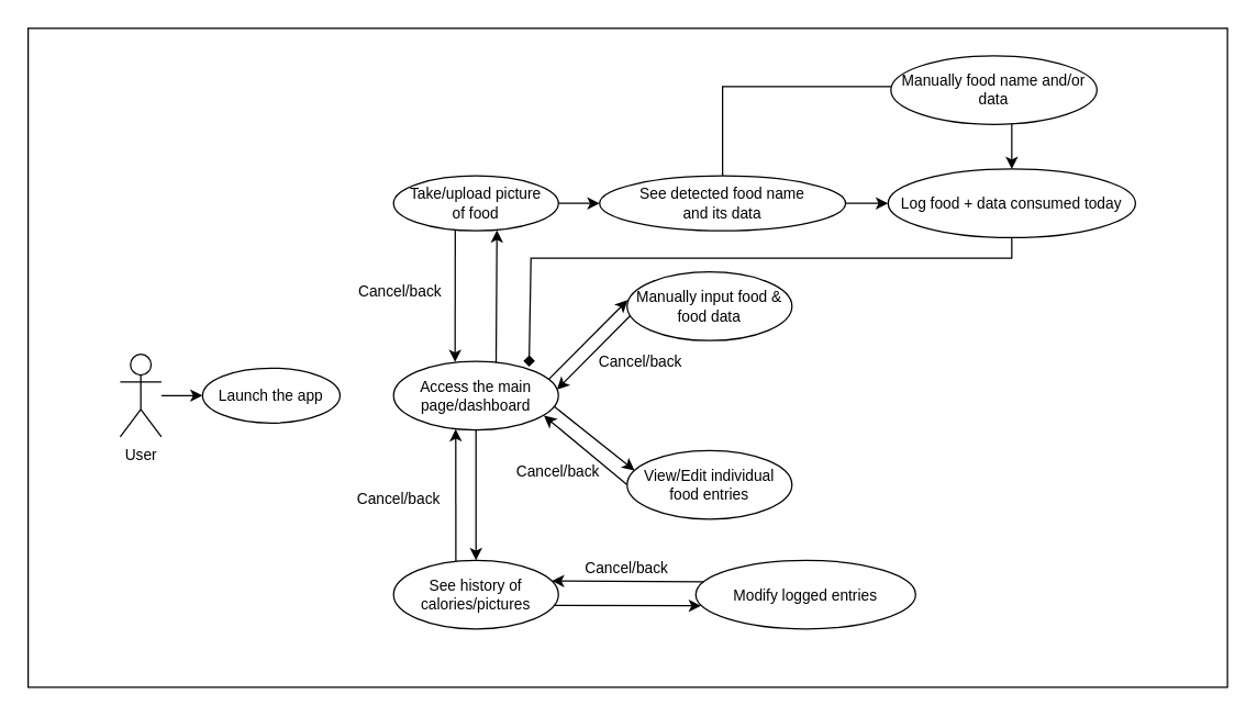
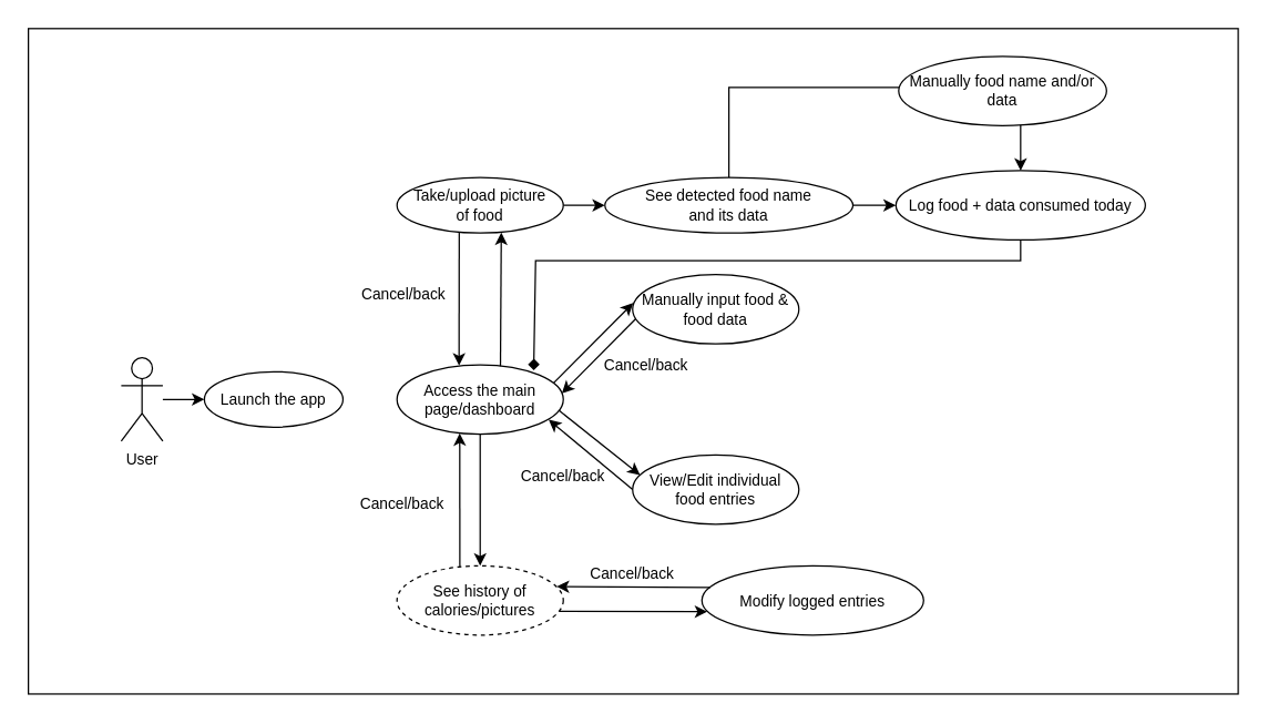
  <mxCell id="0" />
  <mxCell id="1" parent="0" />
  <mxCell id="2" value="" style="rounded=0;whiteSpace=wrap;html=1;" vertex="1" parent="1"><mxGeometry x="20" y="20" width="873" height="480" as="geometry" /></mxCell>
  <mxCell id="3" style="edgeStyle=orthogonalEdgeStyle;rounded=0;orthogonalLoop=1;jettySize=auto;html=1;entryX=0;entryY=0.5;entryDx=0;entryDy=0;fontSize=11;" parent="1" source="4" target="5" edge="1"><mxGeometry relative="1" as="geometry" /></mxCell>
  <mxCell id="4" value="User" style="shape=umlActor;verticalLabelPosition=bottom;verticalAlign=top;html=1;outlineConnect=0;fontSize=11;" parent="1" vertex="1"><mxGeometry x="87" y="257.5" width="30" height="60" as="geometry" /></mxCell>
  <mxCell id="5" value="Launch the app" style="ellipse;whiteSpace=wrap;html=1;fontSize=11;" parent="1" vertex="1"><mxGeometry x="147" y="267.5" width="100" height="40" as="geometry" /></mxCell>
  <mxCell id="6" style="edgeStyle=orthogonalEdgeStyle;rounded=0;orthogonalLoop=1;jettySize=auto;html=1;entryX=0;entryY=0.5;entryDx=0;entryDy=0;fontSize=11;" parent="1" source="7" target="11" edge="1"><mxGeometry relative="1" as="geometry" /></mxCell>
  <mxCell id="7" value="Take/upload picture &lt;br&gt;of food" style="ellipse;whiteSpace=wrap;html=1;fontSize=11;" parent="1" vertex="1"><mxGeometry x="286" y="127.5" width="120" height="40" as="geometry" /></mxCell>
- <mxCell id="8" value="See history of calories/pictures" style="ellipse;whiteSpace=wrap;html=1;fontSize=11;" parent="1" vertex="1"><mxGeometry x="286" y="407.5" width="120" height="50" as="geometry" /></mxCell>
+ <mxCell id="8" value="See history of calories/pictures" style="ellipse;whiteSpace=wrap;html=1;fontSize=11;dashed=1;" parent="1" vertex="1"><mxGeometry x="286" y="407.5" width="120" height="50" as="geometry" /></mxCell>
  <mxCell id="9" style="edgeStyle=orthogonalEdgeStyle;rounded=0;orthogonalLoop=1;jettySize=auto;html=1;entryX=0;entryY=0.5;entryDx=0;entryDy=0;fontSize=11;" parent="1" source="11" edge="1"><mxGeometry relative="1" as="geometry"><mxPoint x="661" y="62.5" as="targetPoint" /><Array as="points"><mxPoint x="526" y="62.5" /></Array></mxGeometry></mxCell>
  <mxCell id="10" style="edgeStyle=orthogonalEdgeStyle;rounded=0;orthogonalLoop=1;jettySize=auto;html=1;entryX=0;entryY=0.5;entryDx=0;entryDy=0;fontSize=11;" parent="1" source="11" target="14" edge="1"><mxGeometry relative="1" as="geometry" /></mxCell>
  <mxCell id="11" value="See detected food name &lt;br style=&quot;font-size: 11px;&quot;&gt;and its data" style="ellipse;whiteSpace=wrap;html=1;fontSize=11;" parent="1" vertex="1"><mxGeometry x="436" y="127.5" width="179" height="40" as="geometry" /></mxCell>
  <mxCell id="12" style="edgeStyle=orthogonalEdgeStyle;rounded=0;orthogonalLoop=1;jettySize=auto;html=1;entryX=0.5;entryY=0;entryDx=0;entryDy=0;" parent="1" target="14" edge="1"><mxGeometry relative="1" as="geometry"><mxPoint x="736" y="87.5" as="sourcePoint" /></mxGeometry></mxCell>
  <mxCell id="13" value="Manually food name and/or data" style="ellipse;whiteSpace=wrap;html=1;fontSize=11;" parent="1" vertex="1"><mxGeometry x="648" y="40" width="150" height="50" as="geometry" /></mxCell>
  <mxCell id="14" value="Log food + data consumed today" style="ellipse;whiteSpace=wrap;html=1;fontSize=11;" parent="1" vertex="1"><mxGeometry x="646" y="122.5" width="180" height="50" as="geometry" /></mxCell>
  <mxCell id="15" value="Modify logged entries" style="ellipse;whiteSpace=wrap;html=1;fontSize=11;" parent="1" vertex="1"><mxGeometry x="506" y="407.5" width="160" height="50" as="geometry" /></mxCell>
  <mxCell id="16" value="Access the main page/dashboard" style="ellipse;whiteSpace=wrap;html=1;fontSize=11;" parent="1" vertex="1"><mxGeometry x="286" y="262.5" width="120" height="50" as="geometry" /></mxCell>
  <mxCell id="17" value="" style="endArrow=classic;html=1;rounded=0;exitX=0.622;exitY=0.019;exitDx=0;exitDy=0;entryX=0.627;entryY=0.99;entryDx=0;entryDy=0;exitPerimeter=0;entryPerimeter=0;fontSize=11;" parent="1" source="16" target="7" edge="1"><mxGeometry width="50" height="50" relative="1" as="geometry"><mxPoint x="326" y="187.5" as="sourcePoint" /><mxPoint x="376" y="137.5" as="targetPoint" /></mxGeometry></mxCell>
  <mxCell id="18" value="" style="endArrow=classic;html=1;rounded=0;exitX=0.374;exitY=0.994;exitDx=0;exitDy=0;entryX=0.373;entryY=0.011;entryDx=0;entryDy=0;exitPerimeter=0;entryPerimeter=0;fontSize=11;" parent="1" source="7" target="16" edge="1"><mxGeometry width="50" height="50" relative="1" as="geometry"><mxPoint x="326" y="227.5" as="sourcePoint" /><mxPoint x="376" y="177.5" as="targetPoint" /></mxGeometry></mxCell>
  <mxCell id="19" value="Cancel/back" style="text;html=1;strokeColor=none;fillColor=none;align=center;verticalAlign=middle;whiteSpace=wrap;rounded=0;fontSize=11;" parent="1" vertex="1"><mxGeometry x="266" y="207.5" width="50" height="9" as="geometry" /></mxCell>
  <mxCell id="20" value="" style="endArrow=classic;html=1;rounded=0;exitX=0.5;exitY=1;exitDx=0;exitDy=0;entryX=0.5;entryY=0;entryDx=0;entryDy=0;fontSize=11;" parent="1" source="16" target="8" edge="1"><mxGeometry width="50" height="50" relative="1" as="geometry"><mxPoint x="376" y="337.5" as="sourcePoint" /><mxPoint x="426" y="287.5" as="targetPoint" /></mxGeometry></mxCell>
  <mxCell id="21" value="" style="endArrow=classic;html=1;rounded=0;exitX=0.378;exitY=0.013;exitDx=0;exitDy=0;entryX=0.377;entryY=0.989;entryDx=0;entryDy=0;exitPerimeter=0;entryPerimeter=0;fontSize=11;" parent="1" source="8" target="16" edge="1"><mxGeometry width="50" height="50" relative="1" as="geometry"><mxPoint x="356" y="322.5" as="sourcePoint" /><mxPoint x="356" y="417.5" as="targetPoint" /></mxGeometry></mxCell>
  <mxCell id="22" value="Cancel/back" style="text;html=1;strokeColor=none;fillColor=none;align=center;verticalAlign=middle;whiteSpace=wrap;rounded=0;fontSize=11;" parent="1" vertex="1"><mxGeometry x="266" y="357.5" width="48" height="10" as="geometry" /></mxCell>
  <mxCell id="23" value="" style="endArrow=classic;html=1;rounded=0;exitX=0.038;exitY=0.312;exitDx=0;exitDy=0;exitPerimeter=0;entryX=0.96;entryY=0.301;entryDx=0;entryDy=0;entryPerimeter=0;fontSize=11;" parent="1" source="15" target="8" edge="1"><mxGeometry width="50" height="50" relative="1" as="geometry"><mxPoint x="516" y="417.5" as="sourcePoint" /><mxPoint x="566" y="367.5" as="targetPoint" /></mxGeometry></mxCell>
  <mxCell id="24" value="" style="endArrow=classic;html=1;rounded=0;exitX=0.976;exitY=0.658;exitDx=0;exitDy=0;exitPerimeter=0;entryX=0.024;entryY=0.663;entryDx=0;entryDy=0;entryPerimeter=0;fontSize=11;" parent="1" source="8" target="15" edge="1"><mxGeometry width="50" height="50" relative="1" as="geometry"><mxPoint x="523" y="433.5" as="sourcePoint" /><mxPoint x="411" y="432.5" as="targetPoint" /></mxGeometry></mxCell>
  <mxCell id="25" value="Cancel/back" style="text;html=1;strokeColor=none;fillColor=none;align=center;verticalAlign=middle;whiteSpace=wrap;rounded=0;fontSize=11;" parent="1" vertex="1"><mxGeometry x="426" y="397.5" width="60" height="30" as="geometry" /></mxCell>
  <mxCell id="26" value="Manually input food &amp;amp; food data" style="ellipse;whiteSpace=wrap;html=1;fontSize=11;" parent="1" vertex="1"><mxGeometry x="456" y="197.5" width="120" height="50" as="geometry" /></mxCell>
  <mxCell id="27" value="" style="endArrow=diamond;html=1;rounded=0;exitX=0.5;exitY=1;exitDx=0;exitDy=0;entryX=0.822;entryY=0.08;entryDx=0;entryDy=0;entryPerimeter=0;" parent="1" source="14" target="16" edge="1"><mxGeometry width="50" height="50" relative="1" as="geometry"><mxPoint x="476" y="277.5" as="sourcePoint" /><mxPoint x="526" y="227.5" as="targetPoint" /><Array as="points"><mxPoint x="736" y="187.5" /><mxPoint x="386" y="187.5" /></Array></mxGeometry></mxCell>
  <mxCell id="28" value="" style="endArrow=classic;html=1;rounded=0;exitX=0.942;exitY=0.262;exitDx=0;exitDy=0;exitPerimeter=0;entryX=0.003;entryY=0.409;entryDx=0;entryDy=0;entryPerimeter=0;" parent="1" source="16" target="26" edge="1"><mxGeometry width="50" height="50" relative="1" as="geometry"><mxPoint x="506" y="267.5" as="sourcePoint" /><mxPoint x="556" y="217.5" as="targetPoint" /></mxGeometry></mxCell>
  <mxCell id="29" value="" style="endArrow=classic;html=1;rounded=0;exitX=0.019;exitY=0.637;exitDx=0;exitDy=0;exitPerimeter=0;entryX=0.991;entryY=0.413;entryDx=0;entryDy=0;entryPerimeter=0;" parent="1" source="26" target="16" edge="1"><mxGeometry width="50" height="50" relative="1" as="geometry"><mxPoint x="409" y="285.5" as="sourcePoint" /><mxPoint x="503" y="285.5" as="targetPoint" /></mxGeometry></mxCell>
  <mxCell id="30" value="View/Edit individual food entries" style="ellipse;whiteSpace=wrap;html=1;fontSize=11;" parent="1" vertex="1"><mxGeometry x="456" y="327.5" width="120" height="50" as="geometry" /></mxCell>
  <mxCell id="31" value="" style="endArrow=classic;html=1;rounded=0;exitX=0.975;exitY=0.661;exitDx=0;exitDy=0;exitPerimeter=0;entryX=0.045;entryY=0.29;entryDx=0;entryDy=0;entryPerimeter=0;" parent="1" source="16" target="30" edge="1"><mxGeometry width="50" height="50" relative="1" as="geometry"><mxPoint x="436" y="317.5" as="sourcePoint" /><mxPoint x="486" y="267.5" as="targetPoint" /></mxGeometry></mxCell>
  <mxCell id="32" value="" style="endArrow=classic;html=1;rounded=0;exitX=0;exitY=0.5;exitDx=0;exitDy=0;entryX=0.912;entryY=0.793;entryDx=0;entryDy=0;entryPerimeter=0;" parent="1" source="30" target="16" edge="1"><mxGeometry width="50" height="50" relative="1" as="geometry"><mxPoint x="436" y="317.5" as="sourcePoint" /><mxPoint x="486" y="267.5" as="targetPoint" /></mxGeometry></mxCell>
  <mxCell id="33" value="Cancel/back" style="text;html=1;strokeColor=none;fillColor=none;align=center;verticalAlign=middle;whiteSpace=wrap;rounded=0;fontSize=11;" parent="1" vertex="1"><mxGeometry x="376" y="327.5" width="60" height="30" as="geometry" /></mxCell>
  <mxCell id="34" value="Cancel/back" style="text;html=1;strokeColor=none;fillColor=none;align=center;verticalAlign=middle;whiteSpace=wrap;rounded=0;fontSize=11;" parent="1" vertex="1"><mxGeometry x="436" y="247.5" width="60" height="30" as="geometry" /></mxCell>
